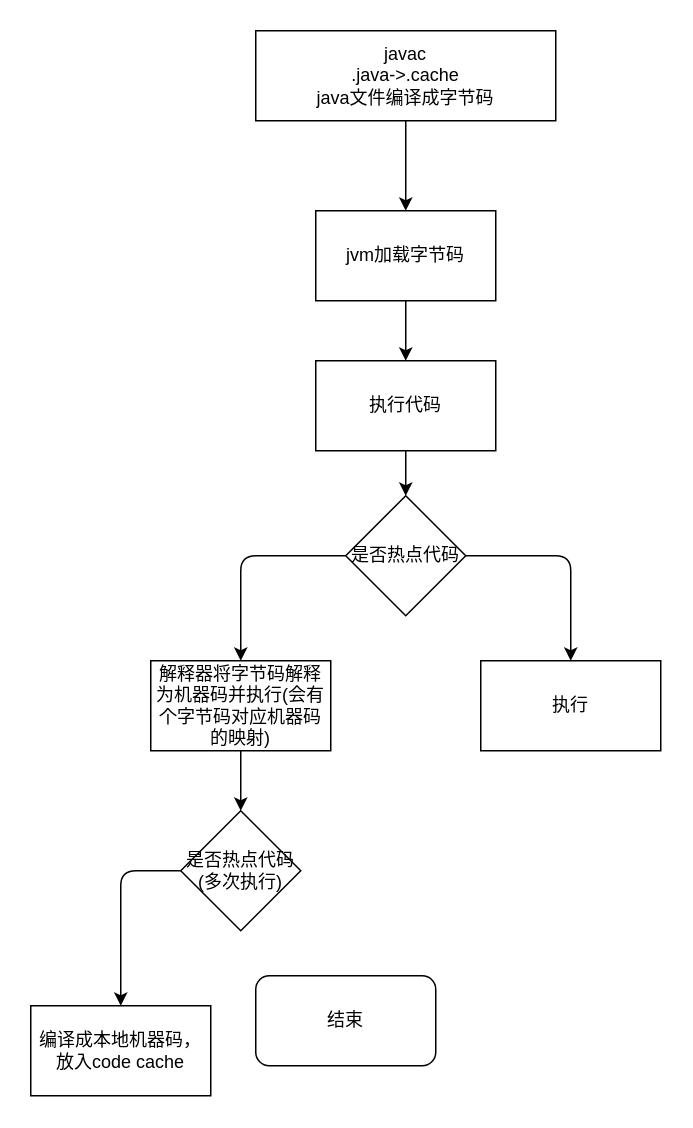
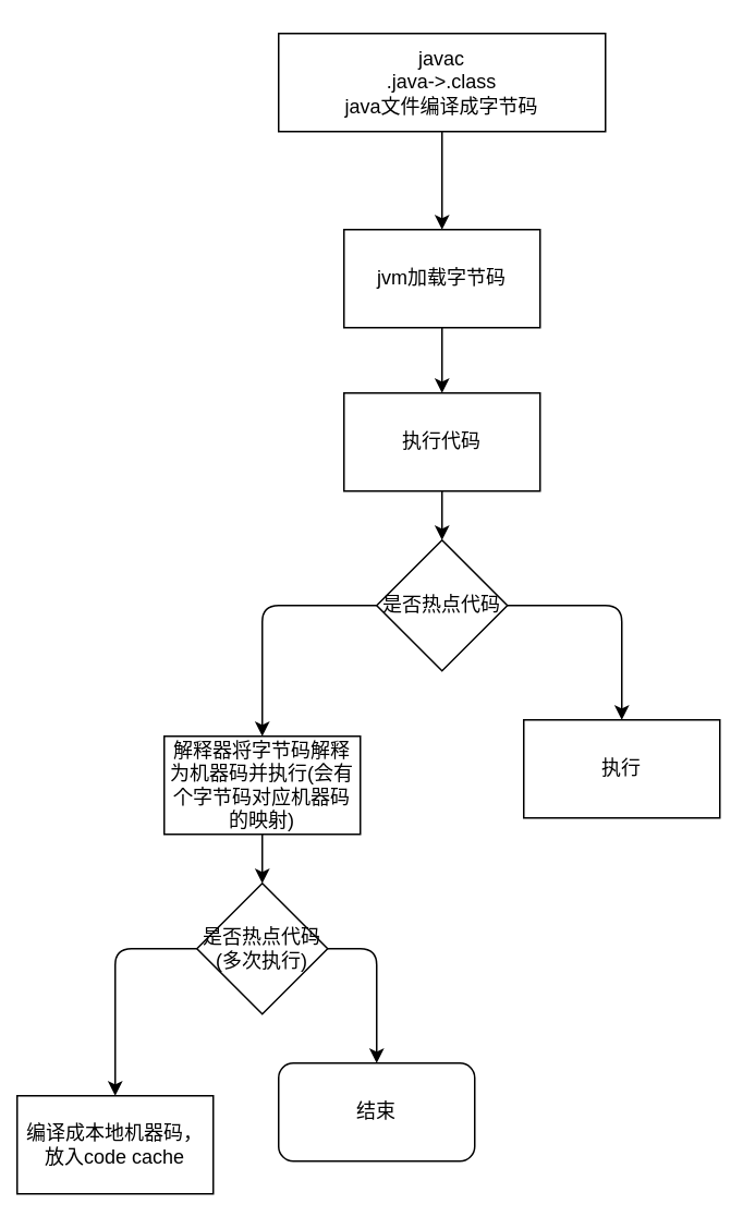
  <mxCell id="0" />
  <mxCell id="1" parent="0" />
  <mxCell id="2" style="edgeStyle=none;html=1;exitX=0.5;exitY=1;exitDx=0;exitDy=0;entryX=0.5;entryY=0;entryDx=0;entryDy=0;" edge="1" parent="1" source="3" target="5"><mxGeometry relative="1" as="geometry" /></mxCell>
- <mxCell id="3" value="javac&lt;br&gt;.java-&amp;gt;.cache&lt;br&gt;java文件编译成字节码" style="rounded=0;whiteSpace=wrap;html=1;" vertex="1" parent="1"><mxGeometry x="170" y="20" width="200" height="60" as="geometry" /></mxCell>
+ <mxCell id="3" value="javac&lt;br&gt;.java-&amp;gt;.class&lt;br&gt;java文件编译成字节码" style="rounded=0;whiteSpace=wrap;html=1;" vertex="1" parent="1"><mxGeometry x="170" y="20" width="200" height="60" as="geometry" /></mxCell>
  <mxCell id="4" style="edgeStyle=none;html=1;exitX=0.5;exitY=1;exitDx=0;exitDy=0;entryX=0.5;entryY=0;entryDx=0;entryDy=0;" edge="1" parent="1" source="5" target="7"><mxGeometry relative="1" as="geometry" /></mxCell>
  <mxCell id="5" value="jvm加载字节码" style="rounded=0;whiteSpace=wrap;html=1;" vertex="1" parent="1"><mxGeometry x="210" y="140" width="120" height="60" as="geometry" /></mxCell>
  <mxCell id="6" style="edgeStyle=none;html=1;exitX=0.5;exitY=1;exitDx=0;exitDy=0;entryX=0.5;entryY=0;entryDx=0;entryDy=0;" edge="1" parent="1" source="7" target="12"><mxGeometry relative="1" as="geometry" /></mxCell>
  <mxCell id="7" value="执行代码" style="rounded=0;whiteSpace=wrap;html=1;" vertex="1" parent="1"><mxGeometry x="210" y="240" width="120" height="60" as="geometry" /></mxCell>
  <mxCell id="8" style="edgeStyle=none;html=1;exitX=0.5;exitY=1;exitDx=0;exitDy=0;entryX=0.5;entryY=0;entryDx=0;entryDy=0;" edge="1" parent="1" source="9" target="16"><mxGeometry relative="1" as="geometry" /></mxCell>
- <mxCell id="9" value="解释器将字节码解释为机器码并执行(会有个字节码对应机器码的映射)" style="rounded=0;whiteSpace=wrap;html=1;" vertex="1" parent="1"><mxGeometry x="100" y="440" width="120" height="60" as="geometry" /></mxCell>
+ <mxCell id="9" value="解释器将字节码解释为机器码并执行(会有个字节码对应机器码的映射)" style="rounded=0;whiteSpace=wrap;html=1;" vertex="1" parent="1"><mxGeometry x="100" y="450" width="120" height="60" as="geometry" /></mxCell>
  <mxCell id="10" style="edgeStyle=orthogonalEdgeStyle;html=1;exitX=0;exitY=0.5;exitDx=0;exitDy=0;entryX=0.5;entryY=0;entryDx=0;entryDy=0;" edge="1" parent="1" source="12" target="9"><mxGeometry relative="1" as="geometry" /></mxCell>
  <mxCell id="11" style="edgeStyle=orthogonalEdgeStyle;html=1;exitX=1;exitY=0.5;exitDx=0;exitDy=0;entryX=0.5;entryY=0;entryDx=0;entryDy=0;" edge="1" parent="1" source="12" target="13"><mxGeometry relative="1" as="geometry" /></mxCell>
  <mxCell id="12" value="是否热点代码" style="rhombus;whiteSpace=wrap;html=1;" vertex="1" parent="1"><mxGeometry x="230" y="330" width="80" height="80" as="geometry" /></mxCell>
  <mxCell id="13" value="执行" style="rounded=0;whiteSpace=wrap;html=1;" vertex="1" parent="1"><mxGeometry x="320" y="440" width="120" height="60" as="geometry" /></mxCell>
+ <mxCell id="14" style="edgeStyle=orthogonalEdgeStyle;html=1;exitX=1;exitY=0.5;exitDx=0;exitDy=0;entryX=0.5;entryY=0;entryDx=0;entryDy=0;" edge="1" parent="1" source="16" target="17"><mxGeometry relative="1" as="geometry" /></mxCell>
  <mxCell id="15" style="edgeStyle=orthogonalEdgeStyle;html=1;exitX=0;exitY=0.5;exitDx=0;exitDy=0;entryX=0.5;entryY=0;entryDx=0;entryDy=0;" edge="1" parent="1" source="16" target="18"><mxGeometry relative="1" as="geometry" /></mxCell>
  <mxCell id="16" value="是否热点代码(多次执行)" style="rhombus;whiteSpace=wrap;html=1;" vertex="1" parent="1"><mxGeometry x="120" y="540" width="80" height="80" as="geometry" /></mxCell>
  <mxCell id="17" value="结束" style="rounded=1;whiteSpace=wrap;html=1;" vertex="1" parent="1"><mxGeometry x="170" y="650" width="120" height="60" as="geometry" /></mxCell>
- <mxCell id="18" value="编译成本地机器码，放入code cache" style="rounded=0;whiteSpace=wrap;html=1;" vertex="1" parent="1"><mxGeometry x="20" y="670" width="120" height="60" as="geometry" /></mxCell>
+ <mxCell id="18" value="编译成本地机器码，放入code cache" style="rounded=0;whiteSpace=wrap;html=1;" vertex="1" parent="1"><mxGeometry x="10" y="670" width="120" height="60" as="geometry" /></mxCell>
